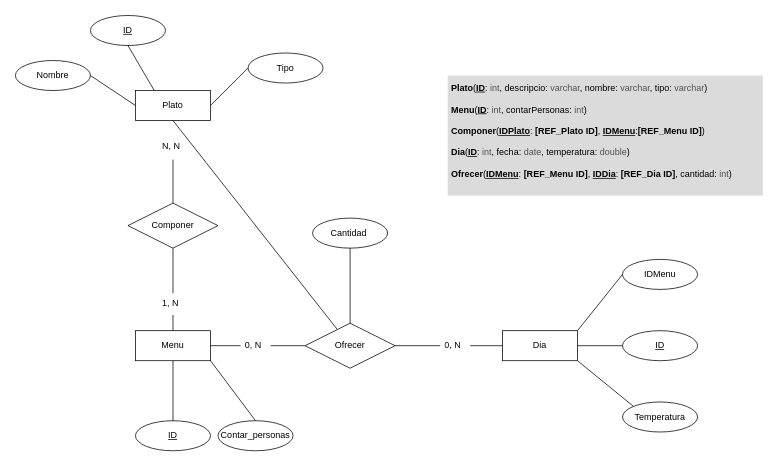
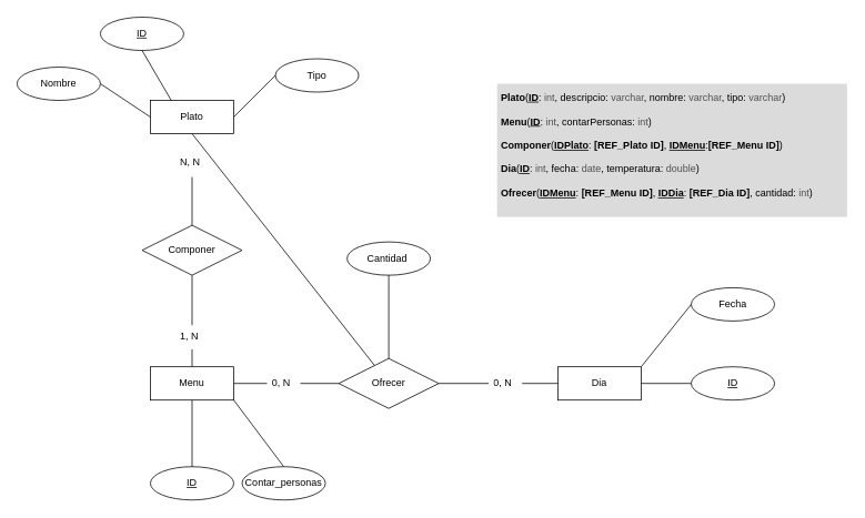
  <mxCell id="0" />
  <mxCell id="1" parent="0" />
  <mxCell id="2" value="Plato" style="whiteSpace=wrap;html=1;align=center;" parent="1" vertex="1"><mxGeometry x="180" y="120" width="100" height="40" as="geometry" /></mxCell>
  <mxCell id="3" value="Menu" style="whiteSpace=wrap;html=1;align=center;" parent="1" vertex="1"><mxGeometry x="180" y="440" width="100" height="40" as="geometry" /></mxCell>
  <mxCell id="4" value="ID" style="ellipse;whiteSpace=wrap;html=1;align=center;fontStyle=4;" parent="1" vertex="1"><mxGeometry x="120" y="20" width="100" height="40" as="geometry" /></mxCell>
  <mxCell id="5" value="Nombre" style="ellipse;whiteSpace=wrap;html=1;align=center;" parent="1" vertex="1"><mxGeometry x="20" y="80" width="100" height="40" as="geometry" /></mxCell>
  <mxCell id="6" value="ID" style="ellipse;whiteSpace=wrap;html=1;align=center;fontStyle=4;" parent="1" vertex="1"><mxGeometry x="180" y="560" width="100" height="40" as="geometry" /></mxCell>
  <mxCell id="7" value="Cantidad&amp;nbsp;" style="ellipse;whiteSpace=wrap;html=1;align=center;" parent="1" vertex="1"><mxGeometry x="416" y="290" width="100" height="40" as="geometry" /></mxCell>
- <mxCell id="8" value="Temperatura" style="ellipse;whiteSpace=wrap;html=1;align=center;" parent="1" vertex="1"><mxGeometry x="829" y="535" width="100" height="40" as="geometry" /></mxCell>
  <mxCell id="9" value="Tipo" style="ellipse;whiteSpace=wrap;html=1;align=center;" parent="1" vertex="1"><mxGeometry x="330" y="70" width="100" height="40" as="geometry" /></mxCell>
  <mxCell id="10" value="Contar_personas" style="ellipse;whiteSpace=wrap;html=1;align=center;" parent="1" vertex="1"><mxGeometry x="290" y="560" width="100" height="40" as="geometry" /></mxCell>
  <mxCell id="11" value="Componer" style="shape=rhombus;perimeter=rhombusPerimeter;whiteSpace=wrap;html=1;align=center;" parent="1" vertex="1"><mxGeometry x="170" y="270" width="120" height="60" as="geometry" /></mxCell>
  <mxCell id="12" value="N, N" style="text;strokeColor=none;fillColor=none;spacingLeft=4;spacingRight=4;overflow=hidden;rotatable=0;points=[[0,0.5],[1,0.5]];portConstraint=eastwest;fontSize=12;whiteSpace=wrap;html=1;" parent="1" vertex="1"><mxGeometry x="210" y="180" width="40" height="30" as="geometry" /></mxCell>
  <mxCell id="13" value="1, N" style="text;strokeColor=none;fillColor=none;spacingLeft=4;spacingRight=4;overflow=hidden;rotatable=0;points=[[0,0.5],[1,0.5]];portConstraint=eastwest;fontSize=12;whiteSpace=wrap;html=1;" parent="1" vertex="1"><mxGeometry x="210" y="390" width="40" height="30" as="geometry" /></mxCell>
  <mxCell id="14" value="" style="endArrow=none;html=1;rounded=0;exitX=0.5;exitY=0;exitDx=0;exitDy=0;entryX=0.5;entryY=0.967;entryDx=0;entryDy=0;entryPerimeter=0;" parent="1" source="3" target="13" edge="1"><mxGeometry relative="1" as="geometry"><mxPoint x="550" y="440" as="sourcePoint" /><mxPoint x="710" y="440" as="targetPoint" /></mxGeometry></mxCell>
  <mxCell id="15" value="" style="endArrow=none;html=1;rounded=0;exitX=0.5;exitY=1;exitDx=0;exitDy=0;entryX=0.5;entryY=0;entryDx=0;entryDy=0;entryPerimeter=0;" parent="1" source="11" target="13" edge="1"><mxGeometry relative="1" as="geometry"><mxPoint x="550" y="440" as="sourcePoint" /><mxPoint x="710" y="440" as="targetPoint" /></mxGeometry></mxCell>
  <mxCell id="16" value="" style="endArrow=none;html=1;rounded=0;exitX=0.5;exitY=0;exitDx=0;exitDy=0;entryX=0.5;entryY=1.067;entryDx=0;entryDy=0;entryPerimeter=0;" parent="1" source="11" target="12" edge="1"><mxGeometry relative="1" as="geometry"><mxPoint x="560" y="450" as="sourcePoint" /><mxPoint x="720" y="450" as="targetPoint" /></mxGeometry></mxCell>
  <mxCell id="17" value="" style="endArrow=none;html=1;rounded=0;exitX=0.5;exitY=1;exitDx=0;exitDy=0;" parent="1" source="2" target="18" edge="1"><mxGeometry relative="1" as="geometry"><mxPoint x="570" y="460" as="sourcePoint" /><mxPoint x="730" y="460" as="targetPoint" /></mxGeometry></mxCell>
  <mxCell id="18" value="Ofrecer" style="shape=rhombus;perimeter=rhombusPerimeter;whiteSpace=wrap;html=1;align=center;" parent="1" vertex="1"><mxGeometry x="406" y="430" width="120" height="60" as="geometry" /></mxCell>
  <mxCell id="19" value="0, N" style="text;strokeColor=none;fillColor=none;spacingLeft=4;spacingRight=4;overflow=hidden;rotatable=0;points=[[0,0.5],[1,0.5]];portConstraint=eastwest;fontSize=12;whiteSpace=wrap;html=1;" parent="1" vertex="1"><mxGeometry x="320" y="445" width="40" height="30" as="geometry" /></mxCell>
  <mxCell id="20" value="" style="endArrow=none;html=1;rounded=0;exitX=1;exitY=0.5;exitDx=0;exitDy=0;entryX=0;entryY=0.5;entryDx=0;entryDy=0;" parent="1" source="3" target="19" edge="1"><mxGeometry relative="1" as="geometry"><mxPoint x="550" y="440" as="sourcePoint" /><mxPoint x="710" y="440" as="targetPoint" /></mxGeometry></mxCell>
  <mxCell id="21" value="" style="endArrow=none;html=1;rounded=0;exitX=1;exitY=0.5;exitDx=0;exitDy=0;entryX=0;entryY=0.5;entryDx=0;entryDy=0;" parent="1" source="19" target="18" edge="1"><mxGeometry relative="1" as="geometry"><mxPoint x="290" y="470" as="sourcePoint" /><mxPoint x="330" y="470" as="targetPoint" /></mxGeometry></mxCell>
  <mxCell id="22" value="" style="endArrow=none;html=1;rounded=0;exitX=0.5;exitY=1;exitDx=0;exitDy=0;entryX=0.25;entryY=0;entryDx=0;entryDy=0;" parent="1" source="4" target="2" edge="1"><mxGeometry relative="1" as="geometry"><mxPoint x="250" y="290" as="sourcePoint" /><mxPoint x="410" y="290" as="targetPoint" /></mxGeometry></mxCell>
  <mxCell id="23" value="" style="endArrow=none;html=1;rounded=0;exitX=1;exitY=0.5;exitDx=0;exitDy=0;entryX=0;entryY=0.5;entryDx=0;entryDy=0;" parent="1" source="5" target="2" edge="1"><mxGeometry relative="1" as="geometry"><mxPoint x="190" y="80" as="sourcePoint" /><mxPoint x="225" y="140" as="targetPoint" /></mxGeometry></mxCell>
  <mxCell id="24" value="" style="endArrow=none;html=1;rounded=0;exitX=0;exitY=0.5;exitDx=0;exitDy=0;entryX=1;entryY=0.5;entryDx=0;entryDy=0;" parent="1" source="9" target="2" edge="1"><mxGeometry relative="1" as="geometry"><mxPoint x="200" y="90" as="sourcePoint" /><mxPoint x="235" y="150" as="targetPoint" /></mxGeometry></mxCell>
  <mxCell id="25" value="" style="endArrow=none;html=1;rounded=0;exitX=0.5;exitY=0;exitDx=0;exitDy=0;entryX=0.5;entryY=1;entryDx=0;entryDy=0;" parent="1" source="6" target="3" edge="1"><mxGeometry relative="1" as="geometry"><mxPoint x="250" y="390" as="sourcePoint" /><mxPoint x="410" y="390" as="targetPoint" /></mxGeometry></mxCell>
- <mxCell id="26" value="" style="endArrow=none;html=1;rounded=0;exitX=0;exitY=0;exitDx=0;exitDy=0;entryX=1;entryY=1;entryDx=0;entryDy=0;" parent="1" source="8" target="32" edge="1"><mxGeometry relative="1" as="geometry"><mxPoint x="123" y="565" as="sourcePoint" /><mxPoint x="399" y="545" as="targetPoint" /></mxGeometry></mxCell>
  <mxCell id="27" value="" style="endArrow=none;html=1;rounded=0;exitX=0.5;exitY=0;exitDx=0;exitDy=0;entryX=1;entryY=1;entryDx=0;entryDy=0;" parent="1" source="10" target="3" edge="1"><mxGeometry relative="1" as="geometry"><mxPoint x="250" y="580" as="sourcePoint" /><mxPoint x="250" y="500" as="targetPoint" /></mxGeometry></mxCell>
- <mxCell id="28" value="IDMenu" style="ellipse;whiteSpace=wrap;html=1;align=center;" parent="1" vertex="1"><mxGeometry x="829" y="345" width="100" height="40" as="geometry" /></mxCell>
+ <mxCell id="28" value="Fecha" style="ellipse;whiteSpace=wrap;html=1;align=center;" parent="1" vertex="1"><mxGeometry x="829" y="345" width="100" height="40" as="geometry" /></mxCell>
  <mxCell id="29" value="" style="endArrow=none;html=1;rounded=0;exitX=0;exitY=0.5;exitDx=0;exitDy=0;entryX=1;entryY=0;entryDx=0;entryDy=0;" parent="1" source="28" target="32" edge="1"><mxGeometry relative="1" as="geometry"><mxPoint x="133" y="385" as="sourcePoint" /><mxPoint x="293" y="385" as="targetPoint" /></mxGeometry></mxCell>
  <mxCell id="30" value="" style="endArrow=none;html=1;rounded=0;exitX=0.5;exitY=1;exitDx=0;exitDy=0;entryX=0.5;entryY=0;entryDx=0;entryDy=0;" parent="1" source="7" target="18" edge="1"><mxGeometry relative="1" as="geometry"><mxPoint x="246" y="390" as="sourcePoint" /><mxPoint x="406" y="390" as="targetPoint" /></mxGeometry></mxCell>
  <mxCell id="31" value="&lt;b style=&quot;background-color: initial;&quot;&gt;Plato&lt;/b&gt;&lt;span style=&quot;background-color: initial;&quot;&gt;(&lt;b&gt;&lt;u&gt;ID&lt;/u&gt;&lt;/b&gt;: &lt;span style=&quot;color: rgb(80, 80, 80);&quot;&gt;int&lt;/span&gt;,&amp;nbsp;&lt;/span&gt;&lt;span style=&quot;background-color: initial;&quot;&gt;descripcio: &lt;/span&gt;&lt;span style=&quot;background-color: initial; color: rgb(80, 80, 80);&quot;&gt;varchar&lt;/span&gt;&lt;span style=&quot;background-color: initial;&quot;&gt;, nombre: &lt;/span&gt;&lt;span style=&quot;background-color: initial; color: rgb(80, 80, 80);&quot;&gt;varchar&lt;/span&gt;&lt;span style=&quot;background-color: initial;&quot;&gt;, tipo: &lt;/span&gt;&lt;span style=&quot;background-color: initial; color: rgb(80, 80, 80);&quot;&gt;varchar&lt;/span&gt;&lt;span style=&quot;background-color: initial;&quot;&gt;)&lt;/span&gt;&lt;span style=&quot;background-color: initial;&quot;&gt;&lt;br&gt;&lt;/span&gt;&lt;br&gt;&lt;b style=&quot;background-color: initial;&quot;&gt;Menu&lt;/b&gt;&lt;span style=&quot;background-color: initial;&quot;&gt;(&lt;b&gt;&lt;u&gt;ID&lt;/u&gt;&lt;/b&gt;: &lt;span style=&quot;color: rgb(80, 80, 80);&quot;&gt;int&lt;/span&gt;,&amp;nbsp;&lt;/span&gt;&lt;span style=&quot;background-color: initial;&quot;&gt;contarPersonas: &lt;/span&gt;&lt;span style=&quot;background-color: initial; color: rgb(80, 80, 80);&quot;&gt;int&lt;/span&gt;&lt;span style=&quot;background-color: initial;&quot;&gt;)&lt;/span&gt;&lt;span style=&quot;background-color: initial;&quot;&gt;&lt;br&gt;&lt;/span&gt;&lt;br&gt;&lt;b style=&quot;background-color: initial;&quot;&gt;Componer&lt;/b&gt;&lt;span style=&quot;background-color: initial;&quot;&gt;(&lt;b&gt;&lt;u&gt;IDPlato&lt;/u&gt;&lt;/b&gt;: &lt;b&gt;[REF_Plato ID]&lt;/b&gt;, &lt;b&gt;&lt;u&gt;IDMenu&lt;/u&gt;&lt;/b&gt;:&lt;b&gt;[REF_Menu&amp;nbsp;&lt;/b&gt;&lt;/span&gt;&lt;b style=&quot;background-color: initial;&quot;&gt;ID]&lt;/b&gt;&lt;span style=&quot;background-color: initial;&quot;&gt;)&lt;/span&gt;&lt;span style=&quot;background-color: initial;&quot;&gt;&lt;b&gt;&lt;br&gt;&lt;/b&gt;&lt;/span&gt;&lt;br&gt;&lt;b style=&quot;background-color: initial;&quot;&gt;Dia&lt;/b&gt;&lt;span style=&quot;background-color: initial;&quot;&gt;(&lt;b&gt;&lt;u&gt;ID&lt;/u&gt;&lt;/b&gt;: &lt;span style=&quot;color: rgb(80, 80, 80);&quot;&gt;int&lt;/span&gt;,&amp;nbsp;&lt;/span&gt;&lt;span style=&quot;background-color: initial;&quot;&gt;fecha: &lt;/span&gt;&lt;span style=&quot;background-color: initial; color: rgb(80, 80, 80);&quot;&gt;date&lt;/span&gt;&lt;span style=&quot;background-color: initial;&quot;&gt;, temperatura: &lt;/span&gt;&lt;span style=&quot;background-color: initial; color: rgb(80, 80, 80);&quot;&gt;double&lt;/span&gt;&lt;span style=&quot;background-color: initial;&quot;&gt;)&lt;/span&gt;&lt;span style=&quot;background-color: initial;&quot;&gt;&lt;br&gt;&lt;/span&gt;&lt;br&gt;&lt;b style=&quot;background-color: initial;&quot;&gt;Ofrecer&lt;/b&gt;&lt;span style=&quot;background-color: initial;&quot;&gt;(&lt;b&gt;&lt;u&gt;IDMenu&lt;/u&gt;&lt;/b&gt;: &lt;b&gt;[REF_Menu ID]&lt;/b&gt;, &lt;b&gt;&lt;u&gt;IDDia&lt;/u&gt;&lt;/b&gt;:&lt;/span&gt;&lt;b style=&quot;background-color: initial;&quot;&gt;&amp;nbsp;[REF_Dia ID]&lt;/b&gt;&lt;span style=&quot;background-color: initial;&quot;&gt;, cantidad: &lt;/span&gt;&lt;span style=&quot;background-color: initial; color: rgb(80, 80, 80);&quot;&gt;int&lt;/span&gt;&lt;span style=&quot;background-color: initial;&quot;&gt;)&lt;/span&gt;&lt;span style=&quot;background-color: initial;&quot;&gt;&lt;br&gt;&lt;/span&gt;&lt;br&gt;&lt;br&gt;&lt;br&gt;&lt;br&gt;&lt;br&gt;" style="text;html=1;strokeColor=none;fillColor=#dbdbdb;align=left;verticalAlign=top;whiteSpace=wrap;rounded=0;fontSize=12;spacing=5;" vertex="1" parent="1"><mxGeometry x="596" y="100" width="420" height="160" as="geometry" /></mxCell>
  <mxCell id="32" value="Dia" style="whiteSpace=wrap;html=1;align=center;" vertex="1" parent="1"><mxGeometry x="669" y="440" width="100" height="40" as="geometry" /></mxCell>
  <mxCell id="33" value="ID" style="ellipse;whiteSpace=wrap;html=1;align=center;fontStyle=4;" vertex="1" parent="1"><mxGeometry x="829" y="440" width="100" height="40" as="geometry" /></mxCell>
  <mxCell id="34" value="" style="endArrow=none;html=1;rounded=0;exitX=0;exitY=0.5;exitDx=0;exitDy=0;entryX=1;entryY=0.5;entryDx=0;entryDy=0;" edge="1" parent="1" source="33" target="32"><mxGeometry relative="1" as="geometry"><mxPoint x="839" y="385" as="sourcePoint" /><mxPoint x="779" y="460" as="targetPoint" /></mxGeometry></mxCell>
  <mxCell id="35" value="0, N" style="text;strokeColor=none;fillColor=none;spacingLeft=4;spacingRight=4;overflow=hidden;rotatable=0;points=[[0,0.5],[1,0.5]];portConstraint=eastwest;fontSize=12;whiteSpace=wrap;html=1;" vertex="1" parent="1"><mxGeometry x="586" y="445" width="40" height="30" as="geometry" /></mxCell>
  <mxCell id="36" value="" style="endArrow=none;html=1;rounded=0;exitX=0;exitY=0.5;exitDx=0;exitDy=0;entryX=1;entryY=0.5;entryDx=0;entryDy=0;" edge="1" parent="1" source="35" target="18"><mxGeometry relative="1" as="geometry"><mxPoint x="320" y="470" as="sourcePoint" /><mxPoint x="370" y="470" as="targetPoint" /></mxGeometry></mxCell>
  <mxCell id="37" value="" style="endArrow=none;html=1;rounded=0;exitX=1;exitY=0.5;exitDx=0;exitDy=0;entryX=0;entryY=0.5;entryDx=0;entryDy=0;" edge="1" parent="1" source="35" target="32"><mxGeometry relative="1" as="geometry"><mxPoint x="626" y="310" as="sourcePoint" /><mxPoint x="786" y="310" as="targetPoint" /></mxGeometry></mxCell>
